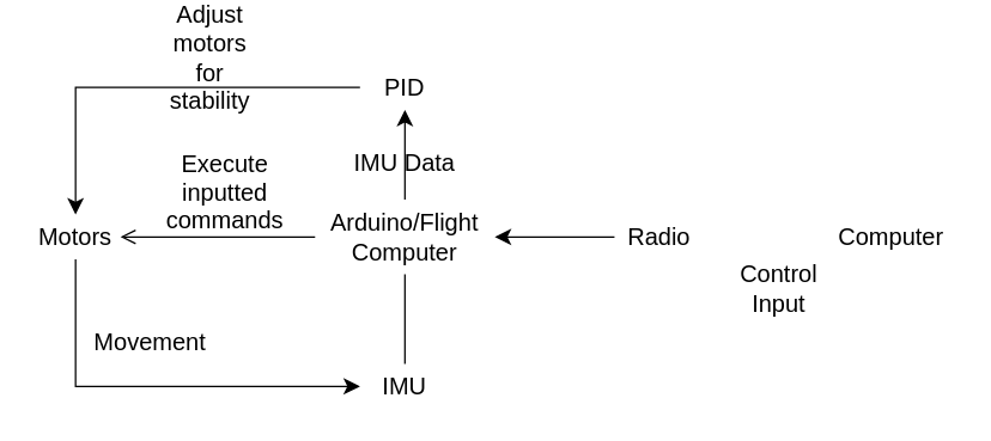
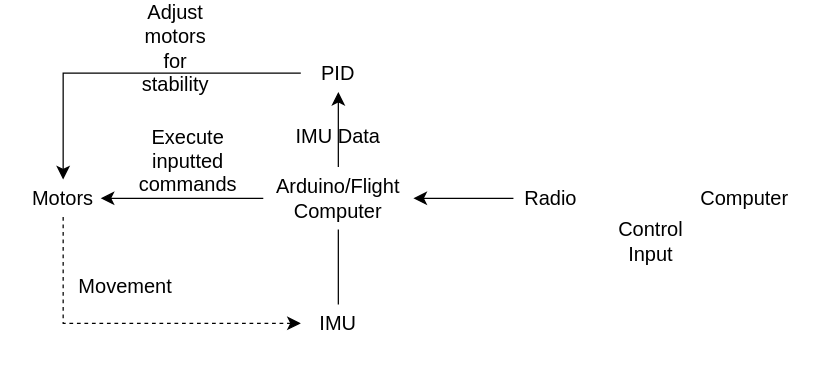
  <mxCell id="0" />
  <mxCell id="1" parent="0" />
- <mxCell id="2" style="edgeStyle=none;curved=1;rounded=0;orthogonalLoop=1;jettySize=auto;html=1;entryX=1;entryY=0.5;entryDx=0;entryDy=0;fontSize=12;startSize=8;endSize=8;endArrow=open;" edge="1" parent="1" source="4" target="6"><mxGeometry relative="1" as="geometry" /></mxCell>
+ <mxCell id="2" style="edgeStyle=none;curved=1;rounded=0;orthogonalLoop=1;jettySize=auto;html=1;entryX=1;entryY=0.5;entryDx=0;entryDy=0;fontSize=12;startSize=8;endSize=8;" edge="1" parent="1" source="4" target="6"><mxGeometry relative="1" as="geometry" /></mxCell>
  <mxCell id="3" style="edgeStyle=none;curved=1;rounded=0;orthogonalLoop=1;jettySize=auto;html=1;entryX=0.5;entryY=1;entryDx=0;entryDy=0;fontSize=12;startSize=8;endSize=8;" edge="1" parent="1" source="4" target="13"><mxGeometry relative="1" as="geometry" /></mxCell>
  <mxCell id="4" value="Arduino/Flight Computer" style="text;strokeColor=none;fillColor=none;html=1;align=center;verticalAlign=middle;whiteSpace=wrap;rounded=0;fontSize=16;" vertex="1" parent="1"><mxGeometry x="210" y="130" width="120" height="50" as="geometry" /></mxCell>
- <mxCell id="5" style="edgeStyle=orthogonalEdgeStyle;rounded=0;orthogonalLoop=1;jettySize=auto;html=1;entryX=0;entryY=0.5;entryDx=0;entryDy=0;fontSize=12;startSize=8;endSize=8;exitX=0.5;exitY=1;exitDx=0;exitDy=0;" edge="1" parent="1" source="6" target="8"><mxGeometry relative="1" as="geometry" /></mxCell>
+ <mxCell id="5" style="edgeStyle=orthogonalEdgeStyle;rounded=0;orthogonalLoop=1;jettySize=auto;html=1;entryX=0;entryY=0.5;entryDx=0;entryDy=0;fontSize=12;startSize=8;endSize=8;exitX=0.5;exitY=1;exitDx=0;exitDy=0;dashed=1;" edge="1" parent="1" source="6" target="8"><mxGeometry relative="1" as="geometry" /></mxCell>
  <mxCell id="6" value="Motors" style="text;strokeColor=none;fillColor=none;html=1;align=center;verticalAlign=middle;whiteSpace=wrap;rounded=0;fontSize=16;" vertex="1" parent="1"><mxGeometry x="20" y="140" width="60" height="30" as="geometry" /></mxCell>
  <mxCell id="7" style="edgeStyle=none;curved=1;rounded=0;orthogonalLoop=1;jettySize=auto;html=1;entryX=0.5;entryY=1;entryDx=0;entryDy=0;fontSize=12;startSize=8;endSize=8;endArrow=none;" edge="1" parent="1" source="8" target="4"><mxGeometry relative="1" as="geometry" /></mxCell>
  <mxCell id="8" value="IMU" style="text;strokeColor=none;fillColor=none;html=1;align=center;verticalAlign=middle;whiteSpace=wrap;rounded=0;fontSize=16;" vertex="1" parent="1"><mxGeometry x="240" y="240" width="60" height="30" as="geometry" /></mxCell>
  <mxCell id="9" value="Computer" style="text;strokeColor=none;fillColor=none;html=1;align=center;verticalAlign=middle;whiteSpace=wrap;rounded=0;fontSize=16;" vertex="1" parent="1"><mxGeometry x="550" y="140" width="90" height="30" as="geometry" /></mxCell>
  <mxCell id="10" style="edgeStyle=none;curved=1;rounded=0;orthogonalLoop=1;jettySize=auto;html=1;entryX=1;entryY=0.5;entryDx=0;entryDy=0;fontSize=12;startSize=8;endSize=8;" edge="1" parent="1" source="11" target="4"><mxGeometry relative="1" as="geometry" /></mxCell>
  <mxCell id="11" value="Radio" style="text;strokeColor=none;fillColor=none;html=1;align=center;verticalAlign=middle;whiteSpace=wrap;rounded=0;fontSize=16;" vertex="1" parent="1"><mxGeometry x="410" y="140" width="60" height="30" as="geometry" /></mxCell>
  <mxCell id="12" style="edgeStyle=orthogonalEdgeStyle;rounded=0;orthogonalLoop=1;jettySize=auto;html=1;entryX=0.5;entryY=0;entryDx=0;entryDy=0;fontSize=12;startSize=8;endSize=8;" edge="1" parent="1" source="13" target="6"><mxGeometry relative="1" as="geometry" /></mxCell>
  <mxCell id="13" value="PID" style="text;strokeColor=none;fillColor=none;html=1;align=center;verticalAlign=middle;whiteSpace=wrap;rounded=0;fontSize=16;" vertex="1" parent="1"><mxGeometry x="240" y="40" width="60" height="30" as="geometry" /></mxCell>
  <mxCell id="14" value="IMU Data" style="text;strokeColor=none;fillColor=none;html=1;align=center;verticalAlign=middle;whiteSpace=wrap;rounded=0;fontSize=16;" vertex="1" parent="1"><mxGeometry x="220" y="90" width="100" height="30" as="geometry" /></mxCell>
  <mxCell id="15" value="Control Input" style="text;strokeColor=none;fillColor=none;html=1;align=center;verticalAlign=middle;whiteSpace=wrap;rounded=0;fontSize=16;" vertex="1" parent="1"><mxGeometry x="490" y="170" width="60" height="40" as="geometry" /></mxCell>
  <mxCell id="16" value="Movement" style="text;strokeColor=none;fillColor=none;html=1;align=center;verticalAlign=middle;whiteSpace=wrap;rounded=0;fontSize=16;" vertex="1" parent="1"><mxGeometry x="70" y="210" width="60" height="30" as="geometry" /></mxCell>
  <mxCell id="17" value="Execute inputted commands" style="text;strokeColor=none;fillColor=none;html=1;align=center;verticalAlign=middle;whiteSpace=wrap;rounded=0;fontSize=16;" vertex="1" parent="1"><mxGeometry x="120" y="110" width="60" height="30" as="geometry" /></mxCell>
  <mxCell id="18" value="Adjust motors for stability" style="text;strokeColor=none;fillColor=none;html=1;align=center;verticalAlign=middle;whiteSpace=wrap;rounded=0;fontSize=16;" vertex="1" parent="1"><mxGeometry x="110" y="20" width="60" height="30" as="geometry" /></mxCell>
